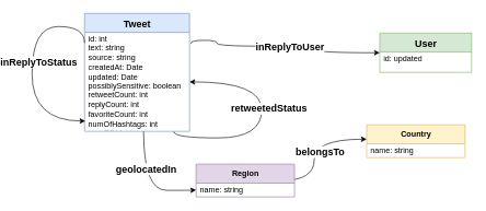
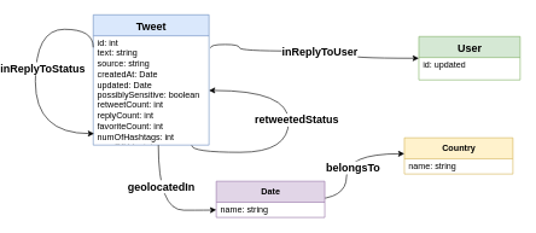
  <mxCell id="0" />
  <mxCell id="1" parent="0" />
  <mxCell id="2" value="&lt;font style=&quot;font-size: 15px;&quot;&gt;Tweet&lt;/font&gt;" style="swimlane;fontStyle=1;align=center;verticalAlign=middle;childLayout=stackLayout;horizontal=1;startSize=29;horizontalStack=0;resizeParent=1;resizeParentMax=0;resizeLast=0;collapsible=0;marginBottom=0;html=1;fillColor=#dae8fc;strokeColor=#6c8ebf;" vertex="1" parent="1"><mxGeometry x="20" y="20" width="160" height="180" as="geometry" /></mxCell>
  <mxCell id="3" value="&lt;div&gt;id: int&lt;/div&gt;&lt;div&gt;text: string&lt;/div&gt;&lt;div&gt;source: string&lt;/div&gt;&lt;div&gt;createdAt: Date&lt;/div&gt;&lt;div&gt;updated: Date&lt;/div&gt;&lt;div&gt;possiblySensitive: boolean&lt;br&gt;&lt;/div&gt;&lt;div&gt;retweetCount: int&lt;br&gt;&lt;/div&gt;&lt;div&gt;replyCount: int&lt;br&gt;&lt;/div&gt;&lt;div&gt;favoriteCount: int&lt;br&gt;&lt;/div&gt;&lt;div&gt;numOfHashtags: int&lt;/div&gt;&lt;div&gt;numOfUrls: int&lt;/div&gt;&lt;div&gt;numOfMentions: int&lt;br&gt;&lt;/div&gt;" style="text;html=1;strokeColor=none;fillColor=none;align=left;verticalAlign=middle;spacingLeft=4;spacingRight=4;overflow=hidden;rotatable=0;points=[[0,0.5],[1,0.5]];portConstraint=eastwest;" vertex="1" parent="2"><mxGeometry y="29" width="160" height="151" as="geometry" /></mxCell>
  <mxCell id="4" value="&lt;b&gt;inReplyToStatus&lt;/b&gt;" style="edgeStyle=orthogonalEdgeStyle;rounded=0;orthogonalLoop=1;jettySize=auto;html=1;exitX=0;exitY=0.25;exitDx=0;exitDy=0;fontSize=15;curved=1;entryX=0.007;entryY=0.895;entryDx=0;entryDy=0;entryPerimeter=0;" edge="1" parent="2" source="2" target="3"><mxGeometry x="-0.041" y="10" relative="1" as="geometry"><mxPoint x="64" y="80" as="targetPoint" /><Array as="points"><mxPoint y="20" /><mxPoint x="-80" y="20" /><mxPoint x="-80" y="164" /></Array><mxPoint y="1" as="offset" /></mxGeometry></mxCell>
  <mxCell id="5" style="edgeStyle=orthogonalEdgeStyle;curved=1;rounded=0;orthogonalLoop=1;jettySize=auto;html=1;fontSize=15;exitX=0.851;exitY=1.003;exitDx=0;exitDy=0;exitPerimeter=0;entryX=1;entryY=0.5;entryDx=0;entryDy=0;" edge="1" parent="2" source="3" target="3"><mxGeometry relative="1" as="geometry"><Array as="points"><mxPoint x="136" y="190" /><mxPoint x="270" y="190" /><mxPoint x="270" y="105" /><mxPoint x="160" y="105" /></Array></mxGeometry></mxCell>
  <mxCell id="6" value="&lt;b&gt;retweetedStatus&lt;/b&gt;" style="edgeLabel;html=1;align=center;verticalAlign=middle;resizable=0;points=[];fontSize=15;" vertex="1" connectable="0" parent="5"><mxGeometry x="0.2" y="10" relative="1" as="geometry"><mxPoint x="20" y="14" as="offset" /></mxGeometry></mxCell>
  <mxCell id="7" value="&lt;font style=&quot;font-size: 15px;&quot;&gt;User&lt;/font&gt;" style="swimlane;fontStyle=1;align=center;verticalAlign=middle;childLayout=stackLayout;horizontal=1;startSize=29;horizontalStack=0;resizeParent=1;resizeParentMax=0;resizeLast=0;collapsible=0;marginBottom=0;html=1;fillColor=#d5e8d4;strokeColor=#82b366;" vertex="1" parent="1"><mxGeometry x="470" y="50" width="140" height="60" as="geometry" /></mxCell>
  <mxCell id="8" value="&lt;div&gt;id: updated&lt;/div&gt;&lt;div&gt;&lt;br&gt;&lt;/div&gt;" style="text;html=1;strokeColor=none;fillColor=none;align=left;verticalAlign=middle;spacingLeft=4;spacingRight=4;overflow=hidden;rotatable=0;points=[[0,0.5],[1,0.5]];portConstraint=eastwest;" vertex="1" parent="7"><mxGeometry y="29" width="140" height="31" as="geometry" /></mxCell>
  <mxCell id="9" style="edgeStyle=orthogonalEdgeStyle;rounded=0;orthogonalLoop=1;jettySize=auto;html=1;exitX=1.013;exitY=0.111;exitDx=0;exitDy=0;fontSize=15;curved=1;endArrow=classic;endFill=1;startArrow=none;startFill=0;entryX=0;entryY=0.5;entryDx=0;entryDy=0;exitPerimeter=0;" edge="1" parent="1" source="3" target="7"><mxGeometry relative="1" as="geometry"><mxPoint x="240" y="93" as="sourcePoint" /><mxPoint x="470" y="110" as="targetPoint" /><Array as="points"><mxPoint x="222" y="61" /><mxPoint x="222" y="70" /><mxPoint x="370" y="70" /><mxPoint x="370" y="80" /></Array></mxGeometry></mxCell>
  <mxCell id="10" value="&lt;b&gt;inReplyToUser&lt;/b&gt;" style="edgeLabel;html=1;align=center;verticalAlign=middle;resizable=0;points=[];fontSize=15;" vertex="1" connectable="0" parent="9"><mxGeometry x="-0.065" y="1" relative="1" as="geometry"><mxPoint x="18" y="1" as="offset" /></mxGeometry></mxCell>
  <mxCell id="11" value="Country" style="swimlane;fontStyle=1;align=center;verticalAlign=middle;childLayout=stackLayout;horizontal=1;startSize=29;horizontalStack=0;resizeParent=1;resizeParentMax=0;resizeLast=0;collapsible=0;marginBottom=0;html=1;fillColor=#fff2cc;strokeColor=#d6b656;" vertex="1" parent="1"><mxGeometry x="450" y="190" width="150" height="50" as="geometry" /></mxCell>
  <mxCell id="12" value="&lt;div&gt;name: string&lt;/div&gt;&lt;div&gt;&lt;br&gt;&lt;/div&gt;&lt;div&gt;&lt;br&gt;&lt;/div&gt;" style="text;html=1;strokeColor=none;fillColor=none;align=left;verticalAlign=middle;spacingLeft=4;spacingRight=4;overflow=hidden;rotatable=0;points=[[0,0.5],[1,0.5]];portConstraint=eastwest;" vertex="1" parent="11"><mxGeometry y="29" width="150" height="21" as="geometry" /></mxCell>
  <mxCell id="13" style="edgeStyle=orthogonalEdgeStyle;curved=1;rounded=0;orthogonalLoop=1;jettySize=auto;html=1;fontSize=15;startArrow=none;startFill=0;endArrow=classic;endFill=1;" edge="1" parent="1" target="11"><mxGeometry relative="1" as="geometry"><mxPoint x="320" y="274.966" as="sourcePoint" /><mxPoint x="440" y="212" as="targetPoint" /><Array as="points"><mxPoint x="370" y="275" /><mxPoint x="370" y="212" /></Array></mxGeometry></mxCell>
  <mxCell id="14" value="&lt;b&gt;belongsTo&lt;/b&gt;" style="edgeLabel;html=1;align=center;verticalAlign=middle;resizable=0;points=[];fontSize=15;" vertex="1" connectable="0" parent="13"><mxGeometry x="0.122" y="1" relative="1" as="geometry"><mxPoint x="9" y="13" as="offset" /></mxGeometry></mxCell>
- <mxCell id="15" value="Region" style="swimlane;fontStyle=1;align=center;verticalAlign=middle;childLayout=stackLayout;horizontal=1;startSize=29;horizontalStack=0;resizeParent=1;resizeParentMax=0;resizeLast=0;collapsible=0;marginBottom=0;html=1;fillColor=#e1d5e7;strokeColor=#9673a6;" vertex="1" parent="1"><mxGeometry x="190" y="250" width="150" height="50" as="geometry" /></mxCell>
+ <mxCell id="15" value="Date" style="swimlane;fontStyle=1;align=center;verticalAlign=middle;childLayout=stackLayout;horizontal=1;startSize=29;horizontalStack=0;resizeParent=1;resizeParentMax=0;resizeLast=0;collapsible=0;marginBottom=0;html=1;fillColor=#e1d5e7;strokeColor=#9673a6;" vertex="1" parent="1"><mxGeometry x="190" y="250" width="150" height="50" as="geometry" /></mxCell>
  <mxCell id="16" value="&lt;div&gt;name: string&lt;/div&gt;&lt;div&gt;&lt;br&gt;&lt;/div&gt;&lt;div&gt;&lt;br&gt;&lt;/div&gt;" style="text;html=1;strokeColor=none;fillColor=none;align=left;verticalAlign=middle;spacingLeft=4;spacingRight=4;overflow=hidden;rotatable=0;points=[[0,0.5],[1,0.5]];portConstraint=eastwest;" vertex="1" parent="15"><mxGeometry y="29" width="150" height="21" as="geometry" /></mxCell>
  <mxCell id="17" style="edgeStyle=orthogonalEdgeStyle;curved=1;rounded=0;orthogonalLoop=1;jettySize=auto;html=1;entryX=0;entryY=0.5;entryDx=0;entryDy=0;fontSize=15;startArrow=none;startFill=0;endArrow=classic;endFill=1;" edge="1" parent="1" source="3" target="16"><mxGeometry relative="1" as="geometry"><Array as="points"><mxPoint x="110" y="290" /><mxPoint x="180" y="290" /></Array></mxGeometry></mxCell>
  <mxCell id="18" value="&lt;b&gt;geolocatedIn&lt;/b&gt;" style="edgeLabel;html=1;align=center;verticalAlign=middle;resizable=0;points=[];fontSize=15;" vertex="1" connectable="0" parent="17"><mxGeometry x="-0.197" y="3" relative="1" as="geometry"><mxPoint y="-12" as="offset" /></mxGeometry></mxCell>
